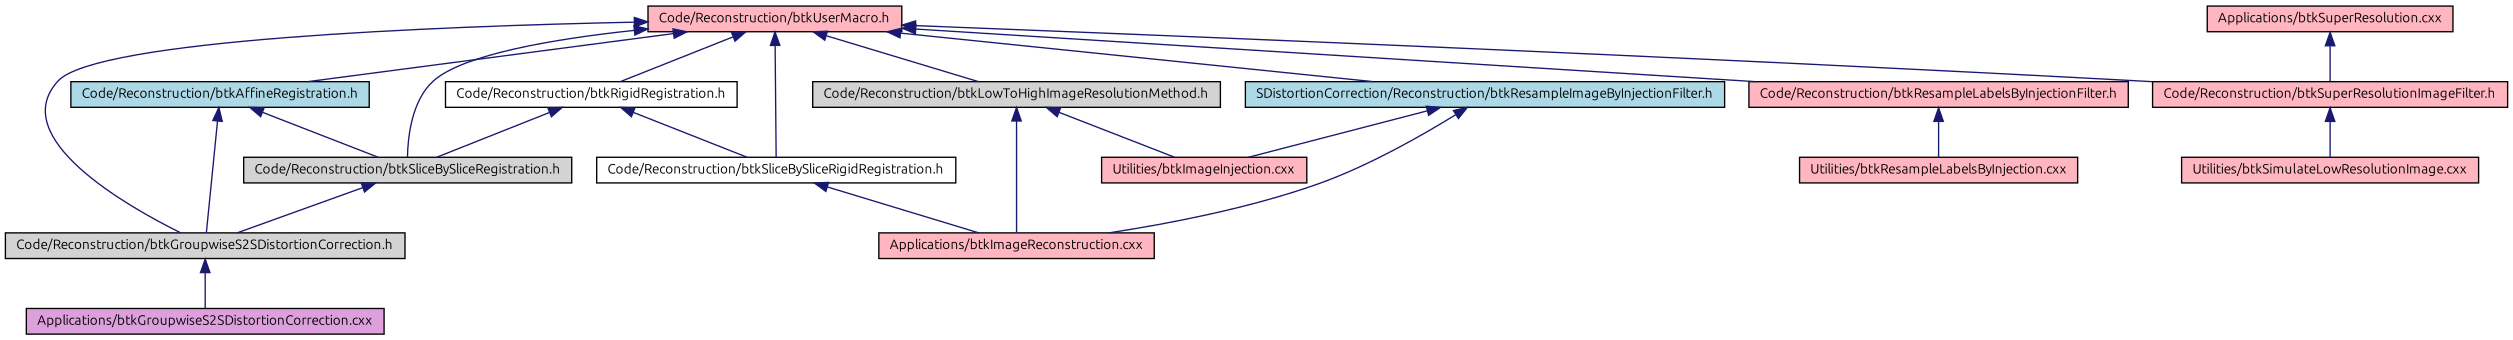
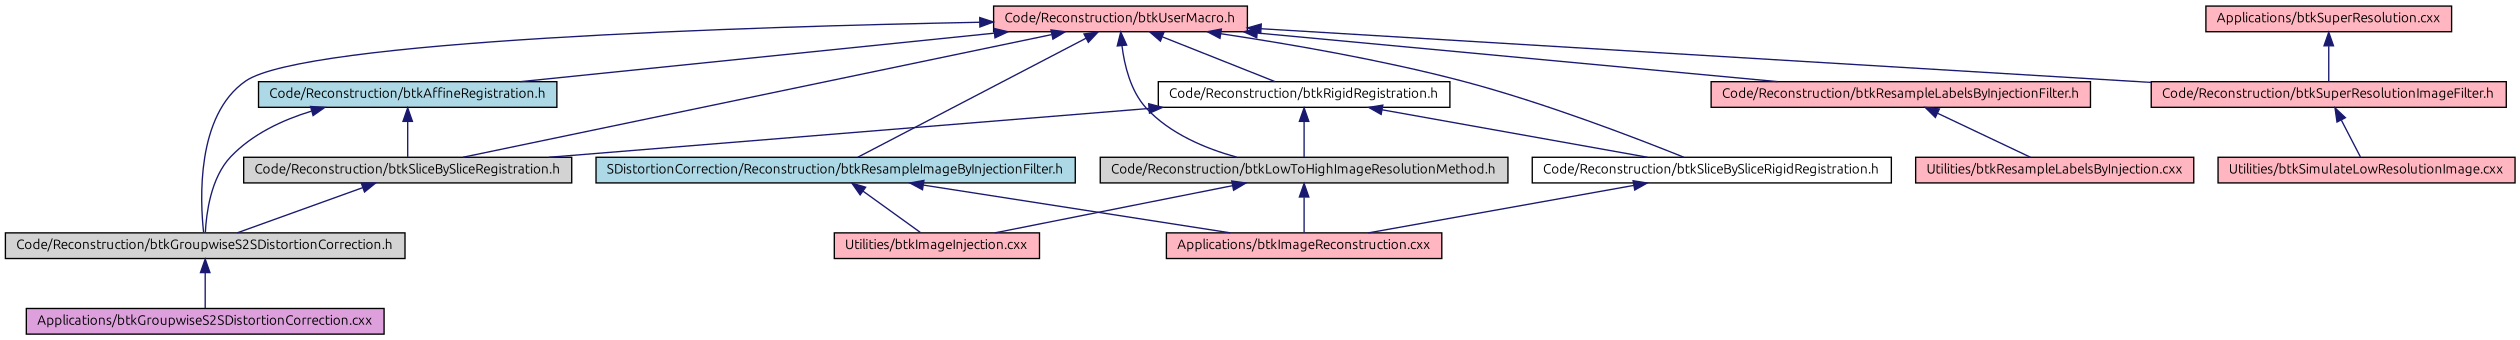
  digraph {
    fontname=Ubuntu
    node [color=black fillcolor=lightpink fontname=Ubuntu fontsize=10 shape=record style=filled]
    edge [color=midnightblue dir=back fontname=Ubuntu fontsize=10 labelfontname="FreeSans.ttf" labelfontsize=10 style=solid]
    n1 [fontcolor=black height=0.2 label="Code/Reconstruction/btkUserMacro.h" width=0.4]
    n2 [fillcolor=lightblue height=0.2 label="Code/Reconstruction/btkAffineRegistration.h" width=0.4]
    n3 [fillcolor=lightgrey height=0.2 label="Code/Reconstruction/btkGroupwiseS2SDistortionCorrection.h" width=0.4]
    n4 [fillcolor=lightgrey height=0.2 label="Code/Reconstruction/btkSliceBySliceRegistration.h" width=0.4]
    n5 [fillcolor=white height=0.2 label="Code/Reconstruction/btkRigidRegistration.h" width=0.4]
    n6 [fillcolor=lightgrey height=0.2 label="Code/Reconstruction/btkLowToHighImageResolutionMethod.h" width=0.4]
    n7 [fillcolor=white height=0.2 label="Code/Reconstruction/btkSliceBySliceRigidRegistration.h" width=0.4]
    n8 [fillcolor=lightblue height=0.2 label="SDistortionCorrection/Reconstruction/btkResampleImageByInjectionFilter.h" width=0.4]
    n9 [height=0.2 label="Code/Reconstruction/btkResampleLabelsByInjectionFilter.h" width=0.4]
    n10 [height=0.2 label="Code/Reconstruction/btkSuperResolutionImageFilter.h" width=0.4]
    n11 [fillcolor=plum height=0.2 label="Applications/btkGroupwiseS2SDistortionCorrection.cxx" width=0.4]
    n12 [height=0.2 label="Applications/btkImageReconstruction.cxx" width=0.4]
    n13 [height=0.2 label="Utilities/btkImageInjection.cxx" width=0.4]
    n14 [height=0.2 label="Utilities/btkResampleLabelsByInjection.cxx" width=0.4]
    n15 [height=0.2 label="Utilities/btkSimulateLowResolutionImage.cxx" width=0.4]
    n16 [height=0.2 label="Applications/btkSuperResolution.cxx" width=0.4]
    n1 -> n2
    n1 -> n3
    n1 -> n4
    n1 -> n5
    n1 -> n6
    n1 -> n7
    n1 -> n8
    n1 -> n9
    n1 -> n10
    n2 -> n3
    n2 -> n4
    n3 -> n11
    n4 -> n3
    n5 -> n4
+   n5 -> n6
    n5 -> n7
    n6 -> n12
    n6 -> n13
    n7 -> n12
    n8 -> n12
    n8 -> n13
    n9 -> n14
    n10 -> n15
    n16 -> n10
  }
